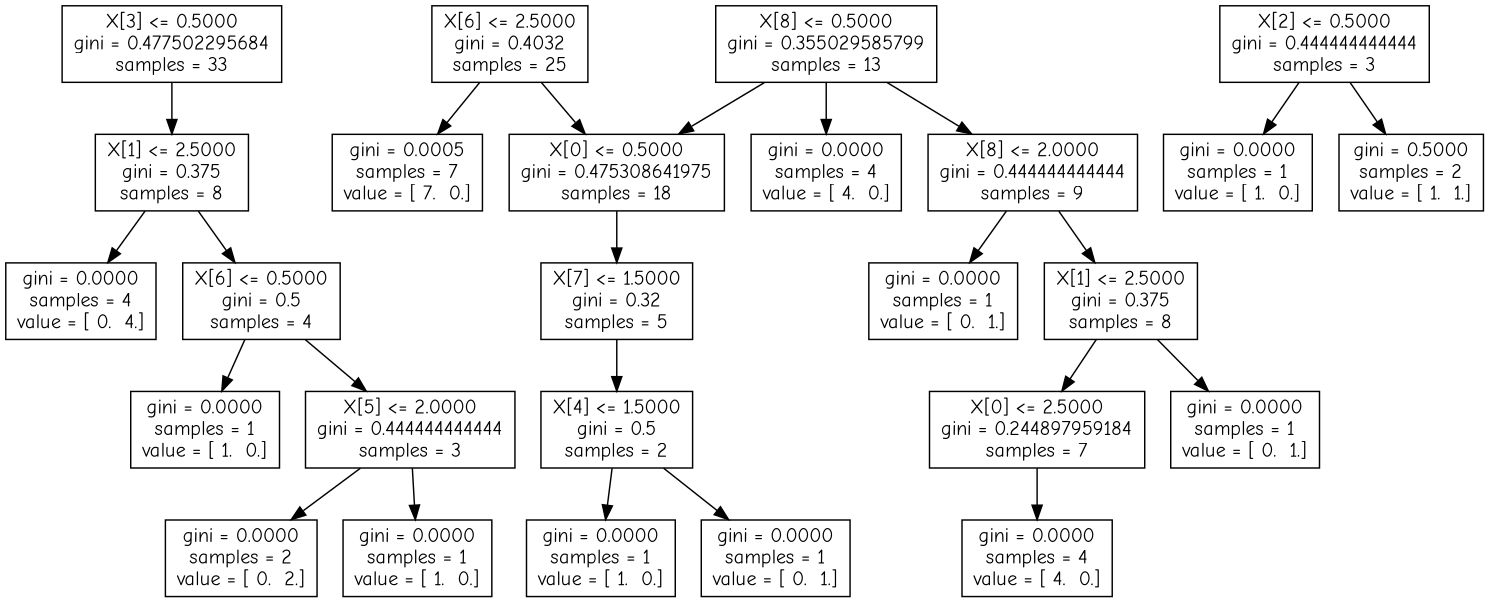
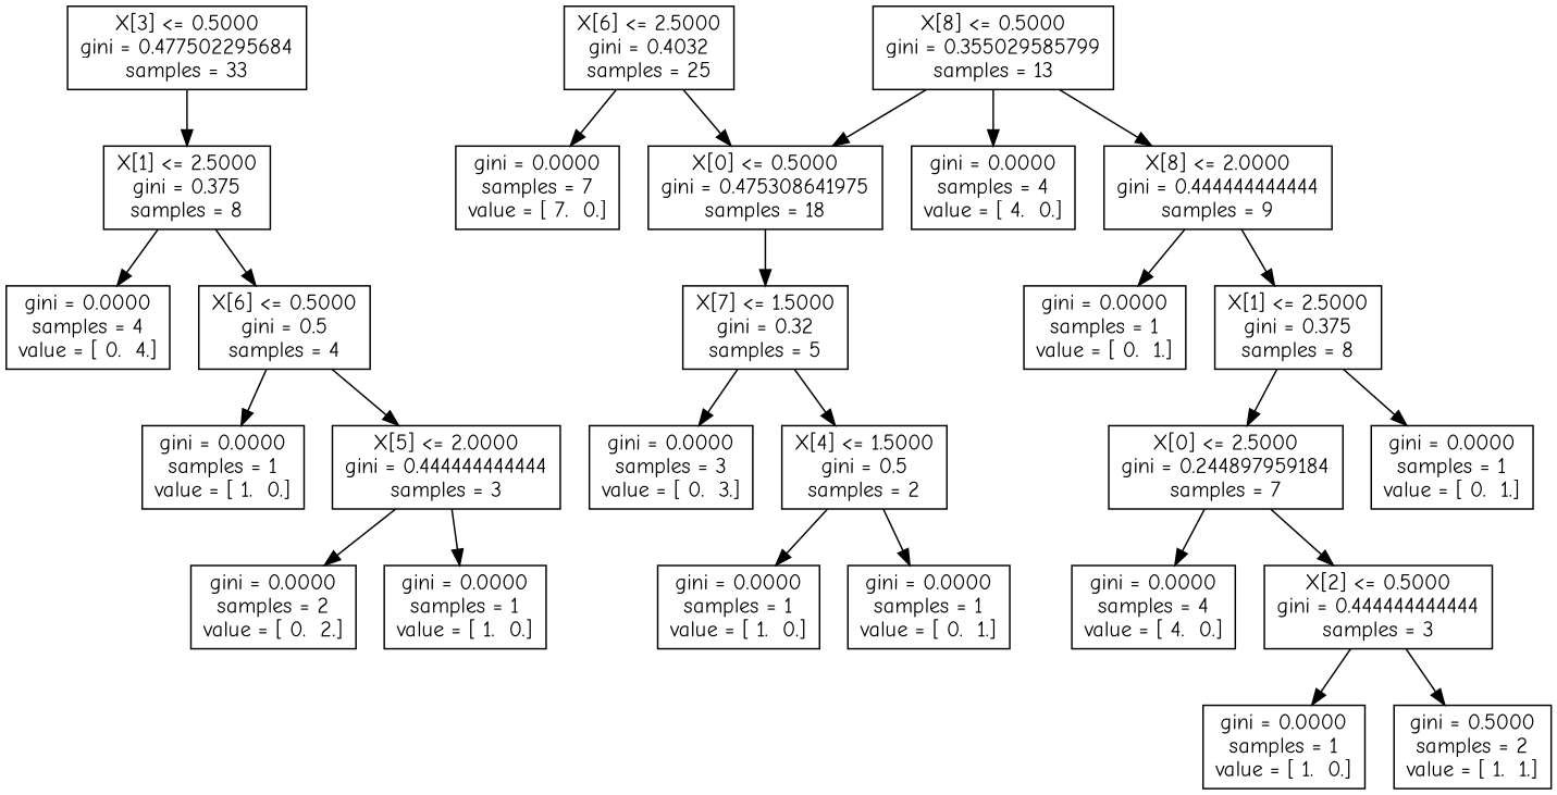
  digraph {
    fontname="Comic Neue"
    node [fontname="Comic Neue" shape=box]
    edge [fontname="Comic Neue"]
    n1 [label="X[3] <= 0.5000\ngini = 0.477502295684\nsamples = 33"]
    n2 [label="X[1] <= 2.5000\ngini = 0.375\nsamples = 8"]
    n3 [label="X[6] <= 2.5000\ngini = 0.4032\nsamples = 25"]
    n4 [label="X[0] <= 0.5000\ngini = 0.475308641975\nsamples = 18"]
-   n5 [label="gini = 0.0005\nsamples = 7\nvalue = [ 7.  0.]"]
+   n5 [label="gini = 0.0000\nsamples = 7\nvalue = [ 7.  0.]"]
    n6 [label="gini = 0.0000\nsamples = 4\nvalue = [ 0.  4.]"]
    n7 [label="X[6] <= 0.5000\ngini = 0.5\nsamples = 4"]
    n8 [label="X[7] <= 1.5000\ngini = 0.32\nsamples = 5"]
+   n9 [label="gini = 0.0000\nsamples = 3\nvalue = [ 0.  3.]"]
    n10 [label="X[4] <= 1.5000\ngini = 0.5\nsamples = 2"]
    n11 [label="X[8] <= 0.5000\ngini = 0.355029585799\nsamples = 13"]
    n12 [label="gini = 0.0000\nsamples = 4\nvalue = [ 4.  0.]"]
    n13 [label="X[8] <= 2.0000\ngini = 0.444444444444\nsamples = 9"]
    n14 [label="gini = 0.0000\nsamples = 1\nvalue = [ 1.  0.]"]
    n15 [label="gini = 0.0000\nsamples = 1\nvalue = [ 0.  1.]"]
    n16 [label="gini = 0.0000\nsamples = 1\nvalue = [ 0.  1.]"]
    n17 [label="X[1] <= 2.5000\ngini = 0.375\nsamples = 8"]
    n18 [label="X[0] <= 2.5000\ngini = 0.244897959184\nsamples = 7"]
    n19 [label="gini = 0.0000\nsamples = 1\nvalue = [ 0.  1.]"]
    n20 [label="gini = 0.0000\nsamples = 4\nvalue = [ 4.  0.]"]
    n21 [label="X[2] <= 0.5000\ngini = 0.444444444444\nsamples = 3"]
    n22 [label="gini = 0.0000\nsamples = 1\nvalue = [ 1.  0.]"]
    n23 [label="gini = 0.5000\nsamples = 2\nvalue = [ 1.  1.]"]
    n24 [label="gini = 0.0000\nsamples = 1\nvalue = [ 1.  0.]"]
    n25 [label="X[5] <= 2.0000\ngini = 0.444444444444\nsamples = 3"]
    n26 [label="gini = 0.0000\nsamples = 2\nvalue = [ 0.  2.]"]
    n27 [label="gini = 0.0000\nsamples = 1\nvalue = [ 1.  0.]"]
    n1 -> n2
    n2 -> n6
    n2 -> n7
    n3 -> n4
    n3 -> n5
    n4 -> n8
    n7 -> n24
    n7 -> n25
+   n8 -> n9
    n8 -> n10
    n10 -> n14
    n10 -> n15
    n11 -> n4
    n11 -> n12
    n11 -> n13
    n13 -> n16
    n13 -> n17
    n17 -> n18
    n17 -> n19
    n18 -> n20
+   n18 -> n21
    n21 -> n22
    n21 -> n23
    n25 -> n26
    n25 -> n27
  }
